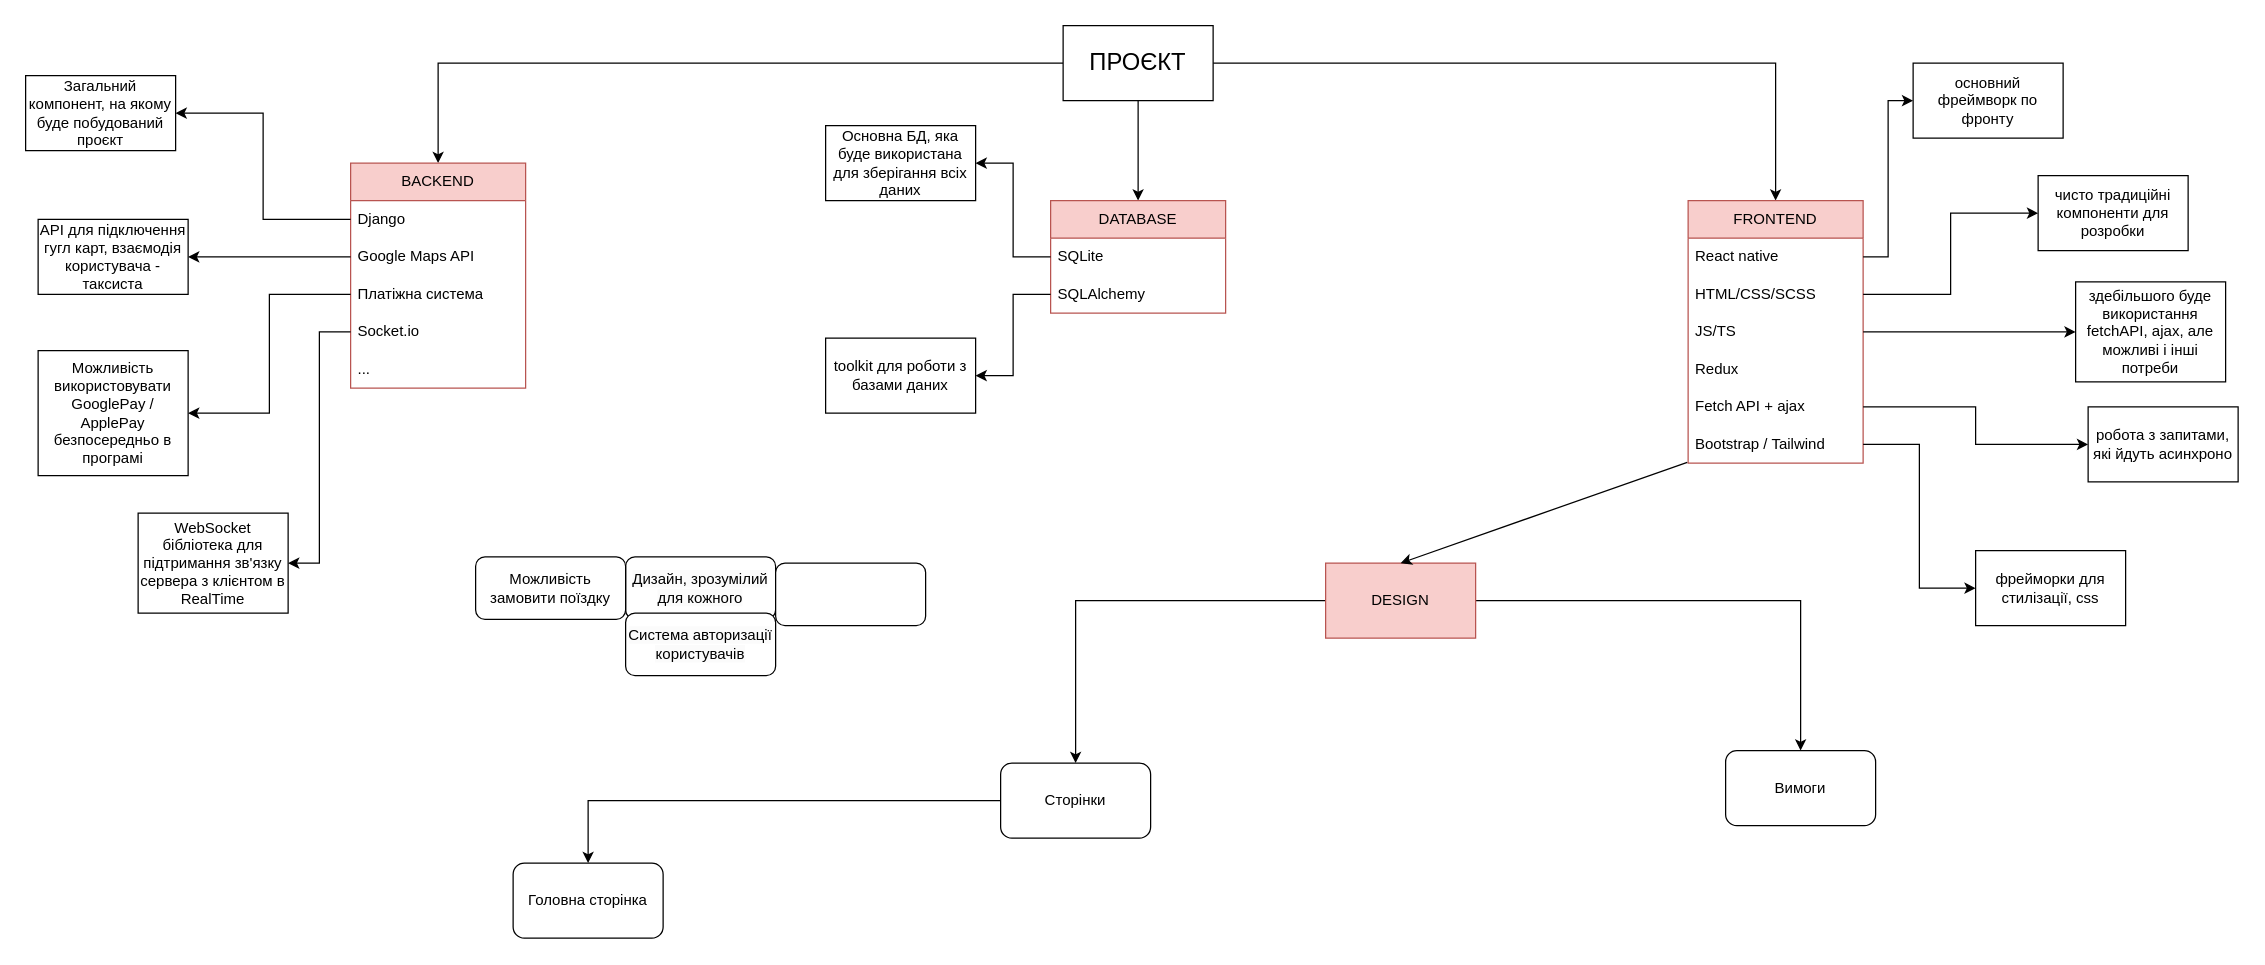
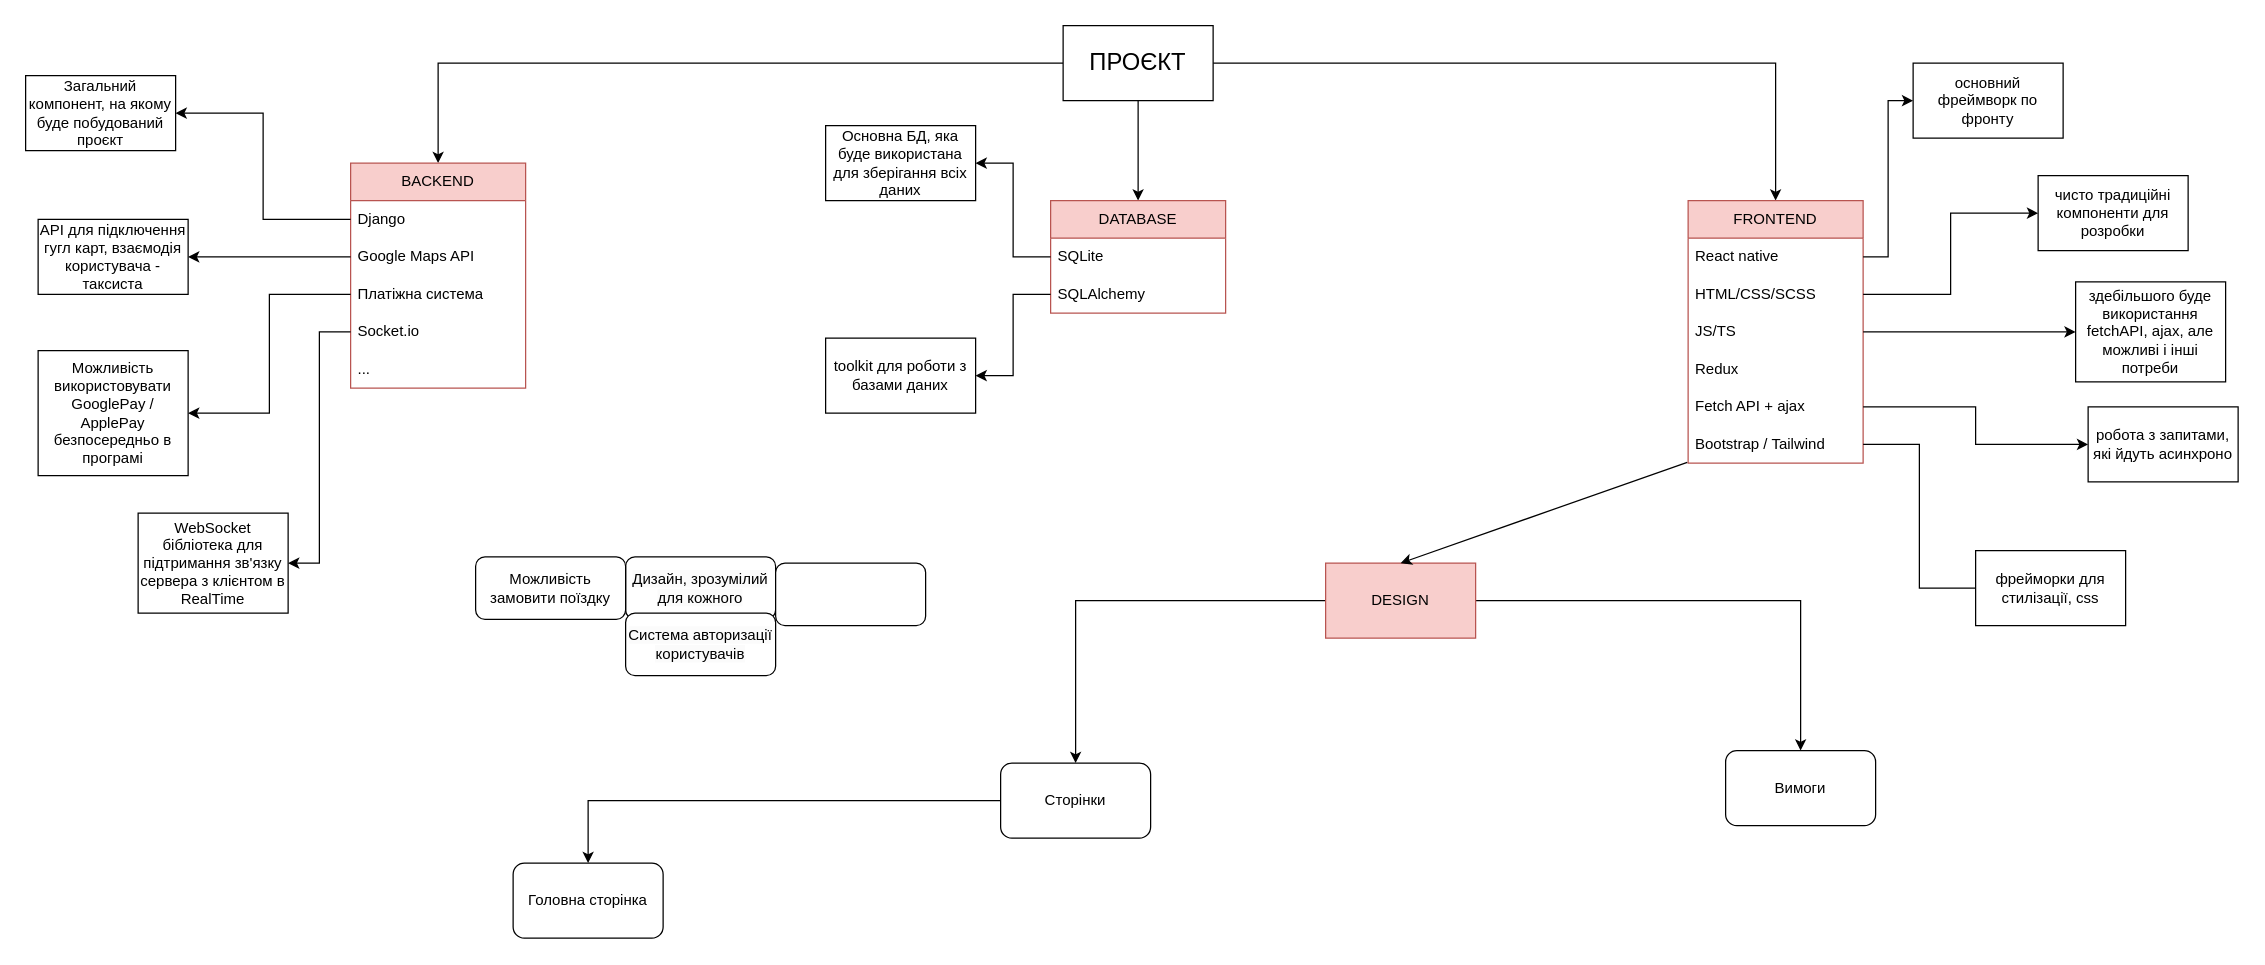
  <mxCell id="0" />
  <mxCell id="1" parent="0" />
  <mxCell id="2" style="edgeStyle=orthogonalEdgeStyle;rounded=0;orthogonalLoop=1;jettySize=auto;html=1;entryX=0.5;entryY=0;entryDx=0;entryDy=0;" edge="1" parent="1" source="5" target="9"><mxGeometry relative="1" as="geometry" /></mxCell>
  <mxCell id="3" style="edgeStyle=orthogonalEdgeStyle;rounded=0;orthogonalLoop=1;jettySize=auto;html=1;entryX=0.5;entryY=0;entryDx=0;entryDy=0;" edge="1" parent="1" source="5" target="15"><mxGeometry relative="1" as="geometry"><mxPoint x="910" y="160" as="targetPoint" /></mxGeometry></mxCell>
  <mxCell id="4" style="edgeStyle=orthogonalEdgeStyle;rounded=0;orthogonalLoop=1;jettySize=auto;html=1;entryX=0.5;entryY=0;entryDx=0;entryDy=0;" edge="1" parent="1" source="5" target="18"><mxGeometry relative="1" as="geometry" /></mxCell>
  <mxCell id="5" value="&lt;font style=&quot;font-size: 19px;&quot;&gt;ПРОЄКТ&lt;/font&gt;" style="rounded=0;whiteSpace=wrap;html=1;strokeWidth=1;" vertex="1" parent="1"><mxGeometry x="850" y="20" width="120" height="60" as="geometry" /></mxCell>
  <mxCell id="6" style="edgeStyle=orthogonalEdgeStyle;rounded=0;orthogonalLoop=1;jettySize=auto;html=1;entryX=0.5;entryY=0;entryDx=0;entryDy=0;" edge="1" parent="1" source="8" target="54"><mxGeometry relative="1" as="geometry"><mxPoint x="930" y="540" as="targetPoint" /></mxGeometry></mxCell>
  <mxCell id="7" style="edgeStyle=orthogonalEdgeStyle;rounded=0;orthogonalLoop=1;jettySize=auto;html=1;entryX=0.5;entryY=0;entryDx=0;entryDy=0;" edge="1" parent="1" source="8" target="55"><mxGeometry relative="1" as="geometry" /></mxCell>
  <mxCell id="8" value="DESIGN" style="rounded=0;whiteSpace=wrap;html=1;fillColor=#f8cecc;strokeColor=#b85450;" vertex="1" parent="1"><mxGeometry x="1060" y="450" width="120" height="60" as="geometry" /></mxCell>
  <mxCell id="9" value="BACKEND" style="swimlane;fontStyle=0;childLayout=stackLayout;horizontal=1;startSize=30;horizontalStack=0;resizeParent=1;resizeParentMax=0;resizeLast=0;collapsible=1;marginBottom=0;whiteSpace=wrap;html=1;fillColor=#f8cecc;strokeColor=#b85450;" vertex="1" parent="1"><mxGeometry x="280" y="130" width="140" height="180" as="geometry" /></mxCell>
  <mxCell id="10" value="Django" style="text;strokeColor=none;fillColor=none;align=left;verticalAlign=middle;spacingLeft=4;spacingRight=4;overflow=hidden;points=[[0,0.5],[1,0.5]];portConstraint=eastwest;rotatable=0;whiteSpace=wrap;html=1;" vertex="1" parent="9"><mxGeometry y="30" width="140" height="30" as="geometry" /></mxCell>
  <mxCell id="11" value="Google Maps API" style="text;strokeColor=none;fillColor=none;align=left;verticalAlign=middle;spacingLeft=4;spacingRight=4;overflow=hidden;points=[[0,0.5],[1,0.5]];portConstraint=eastwest;rotatable=0;whiteSpace=wrap;html=1;" vertex="1" parent="9"><mxGeometry y="60" width="140" height="30" as="geometry" /></mxCell>
  <mxCell id="12" value="Платіжна система" style="text;strokeColor=none;fillColor=none;align=left;verticalAlign=middle;spacingLeft=4;spacingRight=4;overflow=hidden;points=[[0,0.5],[1,0.5]];portConstraint=eastwest;rotatable=0;whiteSpace=wrap;html=1;" vertex="1" parent="9"><mxGeometry y="90" width="140" height="30" as="geometry" /></mxCell>
  <mxCell id="13" value="Socket.io" style="text;strokeColor=none;fillColor=none;align=left;verticalAlign=middle;spacingLeft=4;spacingRight=4;overflow=hidden;points=[[0,0.5],[1,0.5]];portConstraint=eastwest;rotatable=0;whiteSpace=wrap;html=1;" vertex="1" parent="9"><mxGeometry y="120" width="140" height="30" as="geometry" /></mxCell>
  <mxCell id="14" value="...&lt;br&gt;" style="text;strokeColor=none;fillColor=none;align=left;verticalAlign=middle;spacingLeft=4;spacingRight=4;overflow=hidden;points=[[0,0.5],[1,0.5]];portConstraint=eastwest;rotatable=0;whiteSpace=wrap;html=1;" vertex="1" parent="9"><mxGeometry y="150" width="140" height="30" as="geometry" /></mxCell>
  <mxCell id="15" value="DATABASE" style="swimlane;fontStyle=0;childLayout=stackLayout;horizontal=1;startSize=30;horizontalStack=0;resizeParent=1;resizeParentMax=0;resizeLast=0;collapsible=1;marginBottom=0;whiteSpace=wrap;html=1;fillColor=#f8cecc;strokeColor=#b85450;" vertex="1" parent="1"><mxGeometry x="840" y="160" width="140" height="90" as="geometry" /></mxCell>
  <mxCell id="16" value="SQLite" style="text;strokeColor=none;fillColor=none;align=left;verticalAlign=middle;spacingLeft=4;spacingRight=4;overflow=hidden;points=[[0,0.5],[1,0.5]];portConstraint=eastwest;rotatable=0;whiteSpace=wrap;html=1;" vertex="1" parent="15"><mxGeometry y="30" width="140" height="30" as="geometry" /></mxCell>
  <mxCell id="17" value="SQLAlchemy" style="text;strokeColor=none;fillColor=none;align=left;verticalAlign=middle;spacingLeft=4;spacingRight=4;overflow=hidden;points=[[0,0.5],[1,0.5]];portConstraint=eastwest;rotatable=0;whiteSpace=wrap;html=1;" vertex="1" parent="15"><mxGeometry y="60" width="140" height="30" as="geometry" /></mxCell>
  <mxCell id="18" value="FRONTEND" style="swimlane;fontStyle=0;childLayout=stackLayout;horizontal=1;startSize=30;horizontalStack=0;resizeParent=1;resizeParentMax=0;resizeLast=0;collapsible=1;marginBottom=0;whiteSpace=wrap;html=1;fillColor=#f8cecc;strokeColor=#b85450;" vertex="1" parent="1"><mxGeometry x="1350" y="160" width="140" height="210" as="geometry" /></mxCell>
  <mxCell id="19" value="React native" style="text;strokeColor=none;fillColor=none;align=left;verticalAlign=middle;spacingLeft=4;spacingRight=4;overflow=hidden;points=[[0,0.5],[1,0.5]];portConstraint=eastwest;rotatable=0;whiteSpace=wrap;html=1;" vertex="1" parent="18"><mxGeometry y="30" width="140" height="30" as="geometry" /></mxCell>
  <mxCell id="20" value="HTML/CSS/SCSS" style="text;strokeColor=none;fillColor=none;align=left;verticalAlign=middle;spacingLeft=4;spacingRight=4;overflow=hidden;points=[[0,0.5],[1,0.5]];portConstraint=eastwest;rotatable=0;whiteSpace=wrap;html=1;" vertex="1" parent="18"><mxGeometry y="60" width="140" height="30" as="geometry" /></mxCell>
  <mxCell id="21" value="JS/TS" style="text;strokeColor=none;fillColor=none;align=left;verticalAlign=middle;spacingLeft=4;spacingRight=4;overflow=hidden;points=[[0,0.5],[1,0.5]];portConstraint=eastwest;rotatable=0;whiteSpace=wrap;html=1;" vertex="1" parent="18"><mxGeometry y="90" width="140" height="30" as="geometry" /></mxCell>
  <mxCell id="22" value="Redux" style="text;strokeColor=none;fillColor=none;align=left;verticalAlign=middle;spacingLeft=4;spacingRight=4;overflow=hidden;points=[[0,0.5],[1,0.5]];portConstraint=eastwest;rotatable=0;whiteSpace=wrap;html=1;" vertex="1" parent="18"><mxGeometry y="120" width="140" height="30" as="geometry" /></mxCell>
  <mxCell id="23" value="Fetch API + ajax" style="text;strokeColor=none;fillColor=none;align=left;verticalAlign=middle;spacingLeft=4;spacingRight=4;overflow=hidden;points=[[0,0.5],[1,0.5]];portConstraint=eastwest;rotatable=0;whiteSpace=wrap;html=1;" vertex="1" parent="18"><mxGeometry y="150" width="140" height="30" as="geometry" /></mxCell>
  <mxCell id="24" value="Bootstrap / Tailwind&amp;nbsp;" style="text;strokeColor=none;fillColor=none;align=left;verticalAlign=middle;spacingLeft=4;spacingRight=4;overflow=hidden;points=[[0,0.5],[1,0.5]];portConstraint=eastwest;rotatable=0;whiteSpace=wrap;html=1;" vertex="1" parent="18"><mxGeometry y="180" width="140" height="30" as="geometry" /></mxCell>
  <mxCell id="25" value="" style="endArrow=classic;html=1;rounded=0;exitX=-0.005;exitY=0.978;exitDx=0;exitDy=0;entryX=0.5;entryY=0;entryDx=0;entryDy=0;exitPerimeter=0;" edge="1" parent="1" source="24" target="8"><mxGeometry width="50" height="50" relative="1" as="geometry"><mxPoint x="980" y="420" as="sourcePoint" /><mxPoint x="1030" y="370" as="targetPoint" /></mxGeometry></mxCell>
  <mxCell id="26" value="Загальний компонент, на якому буде побудований проєкт" style="rounded=0;whiteSpace=wrap;html=1;" vertex="1" parent="1"><mxGeometry x="20" y="60" width="120" height="60" as="geometry" /></mxCell>
  <mxCell id="27" style="edgeStyle=orthogonalEdgeStyle;rounded=0;orthogonalLoop=1;jettySize=auto;html=1;exitX=0;exitY=0.5;exitDx=0;exitDy=0;entryX=1;entryY=0.5;entryDx=0;entryDy=0;" edge="1" parent="1" source="10" target="26"><mxGeometry relative="1" as="geometry" /></mxCell>
  <mxCell id="28" value="АРІ для підключення гугл карт, взаємодія користувача - таксиста" style="rounded=0;whiteSpace=wrap;html=1;" vertex="1" parent="1"><mxGeometry x="30" y="175" width="120" height="60" as="geometry" /></mxCell>
  <mxCell id="29" style="edgeStyle=orthogonalEdgeStyle;rounded=0;orthogonalLoop=1;jettySize=auto;html=1;exitX=0;exitY=0.5;exitDx=0;exitDy=0;entryX=1;entryY=0.5;entryDx=0;entryDy=0;" edge="1" parent="1" target="28" source="11"><mxGeometry relative="1" as="geometry"><mxPoint x="270" y="265" as="sourcePoint" /></mxGeometry></mxCell>
  <mxCell id="30" value="Можливість використовувати GooglePay / ApplePay безпосередньо в програмі" style="rounded=0;whiteSpace=wrap;html=1;" vertex="1" parent="1"><mxGeometry x="30" y="280" width="120" height="100" as="geometry" /></mxCell>
  <mxCell id="31" style="edgeStyle=orthogonalEdgeStyle;rounded=0;orthogonalLoop=1;jettySize=auto;html=1;exitX=0;exitY=0.5;exitDx=0;exitDy=0;entryX=1;entryY=0.5;entryDx=0;entryDy=0;" edge="1" parent="1" target="30" source="12"><mxGeometry relative="1" as="geometry"><mxPoint x="290" y="395" as="sourcePoint" /></mxGeometry></mxCell>
  <mxCell id="32" value="WebSocket бібліотека для підтримання зв'язку сервера з клієнтом в RealTime" style="rounded=0;whiteSpace=wrap;html=1;" vertex="1" parent="1"><mxGeometry x="110" y="410" width="120" height="80" as="geometry" /></mxCell>
  <mxCell id="33" style="edgeStyle=orthogonalEdgeStyle;rounded=0;orthogonalLoop=1;jettySize=auto;html=1;entryX=1;entryY=0.5;entryDx=0;entryDy=0;exitX=0;exitY=0.5;exitDx=0;exitDy=0;" edge="1" parent="1" target="32" source="13"><mxGeometry relative="1" as="geometry"><mxPoint x="270" y="260" as="sourcePoint" /></mxGeometry></mxCell>
  <mxCell id="34" value="Основна БД, яка буде використана для зберігання всіх даних" style="rounded=0;whiteSpace=wrap;html=1;" vertex="1" parent="1"><mxGeometry x="660" y="100" width="120" height="60" as="geometry" /></mxCell>
  <mxCell id="35" style="edgeStyle=orthogonalEdgeStyle;rounded=0;orthogonalLoop=1;jettySize=auto;html=1;exitX=0;exitY=0.5;exitDx=0;exitDy=0;entryX=1;entryY=0.5;entryDx=0;entryDy=0;" edge="1" parent="1" target="34" source="16"><mxGeometry relative="1" as="geometry"><mxPoint x="810" y="309.5" as="sourcePoint" /></mxGeometry></mxCell>
  <mxCell id="36" value="toolkit для роботи з базами даних" style="rounded=0;whiteSpace=wrap;html=1;" vertex="1" parent="1"><mxGeometry x="660" y="270" width="120" height="60" as="geometry" /></mxCell>
  <mxCell id="37" style="edgeStyle=orthogonalEdgeStyle;rounded=0;orthogonalLoop=1;jettySize=auto;html=1;entryX=1;entryY=0.5;entryDx=0;entryDy=0;exitX=0;exitY=0.5;exitDx=0;exitDy=0;" edge="1" parent="1" target="36" source="17"><mxGeometry relative="1" as="geometry"><mxPoint x="850" y="310" as="sourcePoint" /></mxGeometry></mxCell>
  <mxCell id="38" value="чисто традиційні компоненти для розробки" style="rounded=0;whiteSpace=wrap;html=1;" vertex="1" parent="1"><mxGeometry x="1630" y="140" width="120" height="60" as="geometry" /></mxCell>
  <mxCell id="39" value="основний фреймворк по фронту" style="rounded=0;whiteSpace=wrap;html=1;" vertex="1" parent="1"><mxGeometry x="1530" y="50" width="120" height="60" as="geometry" /></mxCell>
  <mxCell id="40" style="edgeStyle=orthogonalEdgeStyle;rounded=0;orthogonalLoop=1;jettySize=auto;html=1;entryX=0;entryY=0.5;entryDx=0;entryDy=0;exitX=1;exitY=0.5;exitDx=0;exitDy=0;" edge="1" parent="1" target="39" source="19"><mxGeometry relative="1" as="geometry"><mxPoint x="1500" y="20" as="sourcePoint" /><mxPoint x="1520" y="20" as="targetPoint" /></mxGeometry></mxCell>
  <mxCell id="41" value="здебільшого буде використання fetchAPI, ajax, але можливі і інші потреби" style="rounded=0;whiteSpace=wrap;html=1;" vertex="1" parent="1"><mxGeometry x="1660" y="225" width="120" height="80" as="geometry" /></mxCell>
  <mxCell id="42" style="edgeStyle=orthogonalEdgeStyle;rounded=0;orthogonalLoop=1;jettySize=auto;html=1;entryX=0;entryY=0.5;entryDx=0;entryDy=0;exitX=1;exitY=0.5;exitDx=0;exitDy=0;" edge="1" parent="1" target="41" source="21"><mxGeometry relative="1" as="geometry"><mxPoint x="1500" y="180" as="sourcePoint" /><mxPoint x="1520" y="180" as="targetPoint" /></mxGeometry></mxCell>
  <mxCell id="43" value="робота з запитами, які йдуть асинхроно" style="rounded=0;whiteSpace=wrap;html=1;" vertex="1" parent="1"><mxGeometry x="1670" y="325" width="120" height="60" as="geometry" /></mxCell>
  <mxCell id="44" style="edgeStyle=orthogonalEdgeStyle;rounded=0;orthogonalLoop=1;jettySize=auto;html=1;entryX=0;entryY=0.5;entryDx=0;entryDy=0;exitX=1;exitY=0.5;exitDx=0;exitDy=0;" edge="1" parent="1" target="43" source="23"><mxGeometry relative="1" as="geometry"><mxPoint x="1520" y="310" as="sourcePoint" /><mxPoint x="1580" y="110" as="targetPoint" /></mxGeometry></mxCell>
  <mxCell id="45" value="фрейморки для стилізації, css" style="rounded=0;whiteSpace=wrap;html=1;" vertex="1" parent="1"><mxGeometry x="1580" y="440" width="120" height="60" as="geometry" /></mxCell>
- <mxCell id="46" style="edgeStyle=orthogonalEdgeStyle;rounded=0;orthogonalLoop=1;jettySize=auto;html=1;entryX=0;entryY=0.5;entryDx=0;entryDy=0;exitX=1;exitY=0.5;exitDx=0;exitDy=0;" edge="1" parent="1" target="45" source="24"><mxGeometry relative="1" as="geometry"><mxPoint x="1500" y="380" as="sourcePoint" /><mxPoint x="1520" y="380" as="targetPoint" /></mxGeometry></mxCell>
+ <mxCell id="46" style="edgeStyle=orthogonalEdgeStyle;rounded=0;orthogonalLoop=1;jettySize=auto;html=1;entryX=0;entryY=0.5;entryDx=0;entryDy=0;exitX=1;exitY=0.5;exitDx=0;exitDy=0;endArrow=none;" edge="1" parent="1" target="45" source="24"><mxGeometry relative="1" as="geometry"><mxPoint x="1500" y="380" as="sourcePoint" /><mxPoint x="1520" y="380" as="targetPoint" /></mxGeometry></mxCell>
  <mxCell id="47" style="edgeStyle=orthogonalEdgeStyle;rounded=0;orthogonalLoop=1;jettySize=auto;html=1;entryX=0;entryY=0.5;entryDx=0;entryDy=0;" edge="1" parent="1" source="20" target="38"><mxGeometry relative="1" as="geometry" /></mxCell>
  <mxCell id="48" value="&lt;span style=&quot;color: rgb(0, 0, 0); font-family: Helvetica; font-size: 12px; font-style: normal; font-variant-ligatures: normal; font-variant-caps: normal; font-weight: 400; letter-spacing: normal; orphans: 2; text-align: left; text-indent: 0px; text-transform: none; widows: 2; word-spacing: 0px; -webkit-text-stroke-width: 0px; background-color: rgb(251, 251, 251); text-decoration-thickness: initial; text-decoration-style: initial; text-decoration-color: initial; float: none; display: inline !important;&quot;&gt;Дизайн, зрозумілий для кожного&lt;/span&gt;&lt;br&gt;" style="rounded=1;whiteSpace=wrap;html=1;" vertex="1" parent="1"><mxGeometry x="500" y="445" width="120" height="50" as="geometry" /></mxCell>
  <mxCell id="49" value="&lt;span style=&quot;color: rgb(0, 0, 0); font-family: Helvetica; font-size: 12px; font-style: normal; font-variant-ligatures: normal; font-variant-caps: normal; font-weight: 400; letter-spacing: normal; orphans: 2; text-align: left; text-indent: 0px; text-transform: none; widows: 2; word-spacing: 0px; -webkit-text-stroke-width: 0px; background-color: rgb(251, 251, 251); text-decoration-thickness: initial; text-decoration-style: initial; text-decoration-color: initial; float: none; display: inline !important;&quot;&gt;Система авторизації користувачів&lt;/span&gt;&lt;br&gt;" style="rounded=1;whiteSpace=wrap;html=1;" vertex="1" parent="1"><mxGeometry x="500" y="490" width="120" height="50" as="geometry" /></mxCell>
  <mxCell id="50" value="Можливість замовити поїздку" style="rounded=1;whiteSpace=wrap;html=1;" vertex="1" parent="1"><mxGeometry x="380" y="445" width="120" height="50" as="geometry" /></mxCell>
  <mxCell id="51" style="edgeStyle=orthogonalEdgeStyle;rounded=0;orthogonalLoop=1;jettySize=auto;html=1;exitX=0.5;exitY=1;exitDx=0;exitDy=0;" edge="1" parent="1" source="49" target="49"><mxGeometry relative="1" as="geometry" /></mxCell>
  <mxCell id="52" value="" style="rounded=1;whiteSpace=wrap;html=1;" vertex="1" parent="1"><mxGeometry x="620" y="450" width="120" height="50" as="geometry" /></mxCell>
  <mxCell id="53" style="edgeStyle=orthogonalEdgeStyle;rounded=0;orthogonalLoop=1;jettySize=auto;html=1;entryX=0.5;entryY=0;entryDx=0;entryDy=0;" edge="1" parent="1" source="54" target="56"><mxGeometry relative="1" as="geometry" /></mxCell>
  <mxCell id="54" value="Сторінки" style="rounded=1;whiteSpace=wrap;html=1;" vertex="1" parent="1"><mxGeometry x="800" y="610" width="120" height="60" as="geometry" /></mxCell>
  <mxCell id="55" value="Вимоги" style="rounded=1;whiteSpace=wrap;html=1;" vertex="1" parent="1"><mxGeometry x="1380" y="600" width="120" height="60" as="geometry" /></mxCell>
  <mxCell id="56" value="Головна сторінка" style="rounded=1;whiteSpace=wrap;html=1;" vertex="1" parent="1"><mxGeometry x="410" y="690" width="120" height="60" as="geometry" /></mxCell>
